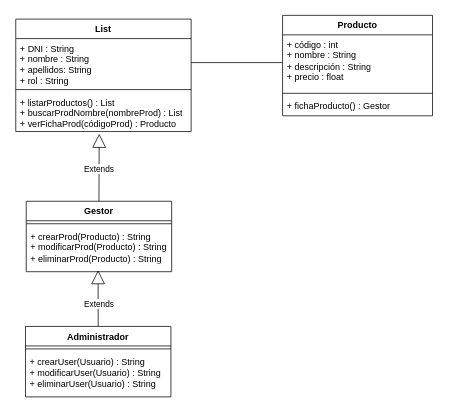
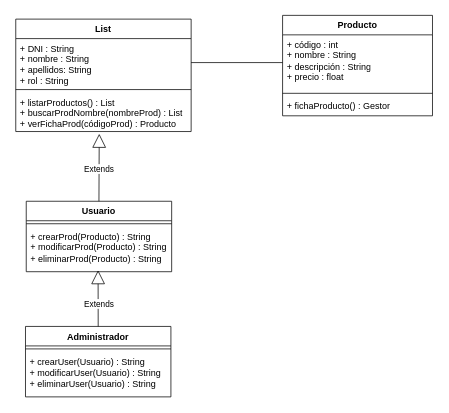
  <mxCell id="0" />
  <mxCell id="1" parent="0" />
  <mxCell id="2" value="Producto" style="swimlane;fontStyle=1;align=center;verticalAlign=top;childLayout=stackLayout;horizontal=1;startSize=26;horizontalStack=0;resizeParent=1;resizeParentMax=0;resizeLast=0;collapsible=1;marginBottom=0;whiteSpace=wrap;html=1;" parent="1" vertex="1"><mxGeometry x="376" y="20" width="200" height="134" as="geometry" /></mxCell>
  <mxCell id="3" value="+ código : int&lt;br&gt;+ nombre : String&lt;br&gt;+ descripción : String&lt;br&gt;+ precio : float" style="text;strokeColor=none;fillColor=none;align=left;verticalAlign=top;spacingLeft=4;spacingRight=4;overflow=hidden;rotatable=0;points=[[0,0.5],[1,0.5]];portConstraint=eastwest;whiteSpace=wrap;html=1;" parent="2" vertex="1"><mxGeometry y="26" width="200" height="74" as="geometry" /></mxCell>
  <mxCell id="4" value="" style="line;strokeWidth=1;fillColor=none;align=left;verticalAlign=middle;spacingTop=-1;spacingLeft=3;spacingRight=3;rotatable=0;labelPosition=right;points=[];portConstraint=eastwest;strokeColor=inherit;" parent="2" vertex="1"><mxGeometry y="100" width="200" height="8" as="geometry" /></mxCell>
  <mxCell id="5" value="+ fichaProducto() : Gestor" style="text;strokeColor=none;fillColor=none;align=left;verticalAlign=top;spacingLeft=4;spacingRight=4;overflow=hidden;rotatable=0;points=[[0,0.5],[1,0.5]];portConstraint=eastwest;whiteSpace=wrap;html=1;" parent="2" vertex="1"><mxGeometry y="108" width="200" height="26" as="geometry" /></mxCell>
  <mxCell id="6" value="List" style="swimlane;fontStyle=1;align=center;verticalAlign=top;childLayout=stackLayout;horizontal=1;startSize=26;horizontalStack=0;resizeParent=1;resizeParentMax=0;resizeLast=0;collapsible=1;marginBottom=0;whiteSpace=wrap;html=1;" parent="1" vertex="1"><mxGeometry x="20" y="25" width="234" height="150" as="geometry" /></mxCell>
  <mxCell id="7" value="+ DNI : String&lt;br&gt;+ nombre : String&lt;br&gt;+ apellidos: String&lt;br&gt;+ rol : String" style="text;strokeColor=none;fillColor=none;align=left;verticalAlign=top;spacingLeft=4;spacingRight=4;overflow=hidden;rotatable=0;points=[[0,0.5],[1,0.5]];portConstraint=eastwest;whiteSpace=wrap;html=1;" parent="6" vertex="1"><mxGeometry y="26" width="234" height="64" as="geometry" /></mxCell>
  <mxCell id="8" value="" style="line;strokeWidth=1;fillColor=none;align=left;verticalAlign=middle;spacingTop=-1;spacingLeft=3;spacingRight=3;rotatable=0;labelPosition=right;points=[];portConstraint=eastwest;strokeColor=inherit;" parent="6" vertex="1"><mxGeometry y="90" width="234" height="8" as="geometry" /></mxCell>
  <mxCell id="9" value="+ listarProductos() : List&lt;br&gt;+ buscarProdNombre(nombreProd) : List&lt;br&gt;+ verFichaProd(códigoProd) : Producto" style="text;strokeColor=none;fillColor=none;align=left;verticalAlign=top;spacingLeft=4;spacingRight=4;overflow=hidden;rotatable=0;points=[[0,0.5],[1,0.5]];portConstraint=eastwest;whiteSpace=wrap;html=1;" parent="6" vertex="1"><mxGeometry y="98" width="234" height="52" as="geometry" /></mxCell>
- <mxCell id="10" value="Gestor" style="swimlane;fontStyle=1;align=center;verticalAlign=top;childLayout=stackLayout;horizontal=1;startSize=26;horizontalStack=0;resizeParent=1;resizeParentMax=0;resizeLast=0;collapsible=1;marginBottom=0;whiteSpace=wrap;html=1;" parent="1" vertex="1"><mxGeometry x="34" y="268" width="194" height="94" as="geometry" /></mxCell>
+ <mxCell id="10" value="Usuario" style="swimlane;fontStyle=1;align=center;verticalAlign=top;childLayout=stackLayout;horizontal=1;startSize=26;horizontalStack=0;resizeParent=1;resizeParentMax=0;resizeLast=0;collapsible=1;marginBottom=0;whiteSpace=wrap;html=1;" parent="1" vertex="1"><mxGeometry x="34" y="268" width="194" height="94" as="geometry" /></mxCell>
  <mxCell id="11" value="" style="line;strokeWidth=1;fillColor=none;align=left;verticalAlign=middle;spacingTop=-1;spacingLeft=3;spacingRight=3;rotatable=0;labelPosition=right;points=[];portConstraint=eastwest;strokeColor=inherit;" parent="10" vertex="1"><mxGeometry y="26" width="194" height="8" as="geometry" /></mxCell>
  <mxCell id="12" value="+ crearProd(Producto) : String&lt;br&gt;+ modificarProd(Producto) : String&lt;br&gt;+ eliminarProd(Producto) : String" style="text;strokeColor=none;fillColor=none;align=left;verticalAlign=top;spacingLeft=4;spacingRight=4;overflow=hidden;rotatable=0;points=[[0,0.5],[1,0.5]];portConstraint=eastwest;whiteSpace=wrap;html=1;" parent="10" vertex="1"><mxGeometry y="34" width="194" height="60" as="geometry" /></mxCell>
  <mxCell id="13" value="Administrador" style="swimlane;fontStyle=1;align=center;verticalAlign=top;childLayout=stackLayout;horizontal=1;startSize=26;horizontalStack=0;resizeParent=1;resizeParentMax=0;resizeLast=0;collapsible=1;marginBottom=0;whiteSpace=wrap;html=1;" parent="1" vertex="1"><mxGeometry x="33" y="435" width="194" height="94" as="geometry" /></mxCell>
  <mxCell id="14" value="" style="line;strokeWidth=1;fillColor=none;align=left;verticalAlign=middle;spacingTop=-1;spacingLeft=3;spacingRight=3;rotatable=0;labelPosition=right;points=[];portConstraint=eastwest;strokeColor=inherit;" parent="13" vertex="1"><mxGeometry y="26" width="194" height="8" as="geometry" /></mxCell>
  <mxCell id="15" value="+ crearUser(Usuario) : String&lt;br&gt;+ modificarUser(Usuario) : String&lt;br&gt;+ eliminarUser(Usuario) : String" style="text;strokeColor=none;fillColor=none;align=left;verticalAlign=top;spacingLeft=4;spacingRight=4;overflow=hidden;rotatable=0;points=[[0,0.5],[1,0.5]];portConstraint=eastwest;whiteSpace=wrap;html=1;" parent="13" vertex="1"><mxGeometry y="34" width="194" height="60" as="geometry" /></mxCell>
  <mxCell id="16" value="Extends" style="endArrow=block;endSize=16;endFill=0;html=1;rounded=0;exitX=0.5;exitY=0;exitDx=0;exitDy=0;entryX=0.494;entryY=0.967;entryDx=0;entryDy=0;entryPerimeter=0;" parent="1" source="13" target="12" edge="1"><mxGeometry x="-0.2" y="-1" width="160" relative="1" as="geometry"><mxPoint x="494" y="315" as="sourcePoint" /><mxPoint x="654" y="315" as="targetPoint" /><mxPoint as="offset" /></mxGeometry></mxCell>
  <mxCell id="17" value="Extends" style="endArrow=block;endSize=16;endFill=0;html=1;rounded=0;exitX=0.5;exitY=0;exitDx=0;exitDy=0;entryX=0.476;entryY=1.058;entryDx=0;entryDy=0;entryPerimeter=0;" parent="1" source="10" target="9" edge="1"><mxGeometry x="-0.044" width="160" relative="1" as="geometry"><mxPoint x="494" y="315" as="sourcePoint" /><mxPoint x="74" y="215" as="targetPoint" /><mxPoint as="offset" /></mxGeometry></mxCell>
  <mxCell id="18" value="" style="endArrow=none;html=1;rounded=0;exitX=1;exitY=0.5;exitDx=0;exitDy=0;entryX=0;entryY=0.5;entryDx=0;entryDy=0;" edge="1" parent="1" source="7" target="3"><mxGeometry relative="1" as="geometry"><mxPoint x="494" y="275" as="sourcePoint" /><mxPoint x="654" y="275" as="targetPoint" /></mxGeometry></mxCell>
